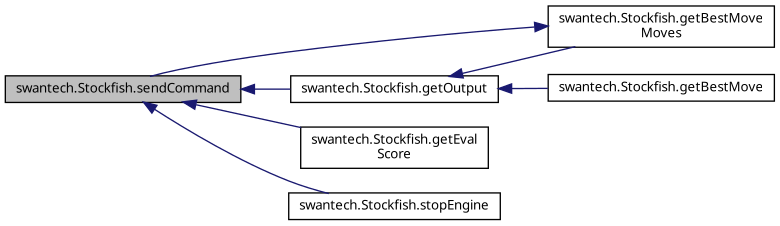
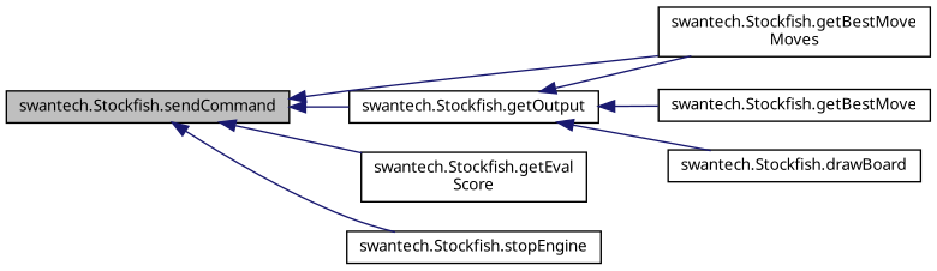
  digraph {
    fontname="Noto Sans"
    rankdir=LR
    node [color=black fillcolor=white fontname="Noto Sans" fontsize=10 shape=record style=filled]
    edge [color=midnightblue dir=back fontname="Noto Sans" fontsize=10 labelfontname=Helvetica labelfontsize=10 style=solid]
    n1 [fillcolor=grey75 fontcolor=black height=0.2 label="swantech.Stockfish.sendCommand" width=0.4]
    n2 [height=0.2 label="swantech.Stockfish.getOutput" width=0.4]
    n3 [height=0.2 label="swantech.Stockfish.getBestMove\lMoves" width=0.4]
    n4 [height=0.2 label="swantech.Stockfish.getEval\lScore" width=0.4]
    n5 [height=0.2 label="swantech.Stockfish.stopEngine" width=0.4]
    n6 [height=0.2 label="swantech.Stockfish.getBestMove" width=0.4]
+   n7 [height=0.2 label="swantech.Stockfish.drawBoard" width=0.4]
    n1 -> n2
-   n3 -> n1
+   n1 -> n3
    n1 -> n4
    n1 -> n5
    n2 -> n3
    n2 -> n6
+   n2 -> n7
  }
